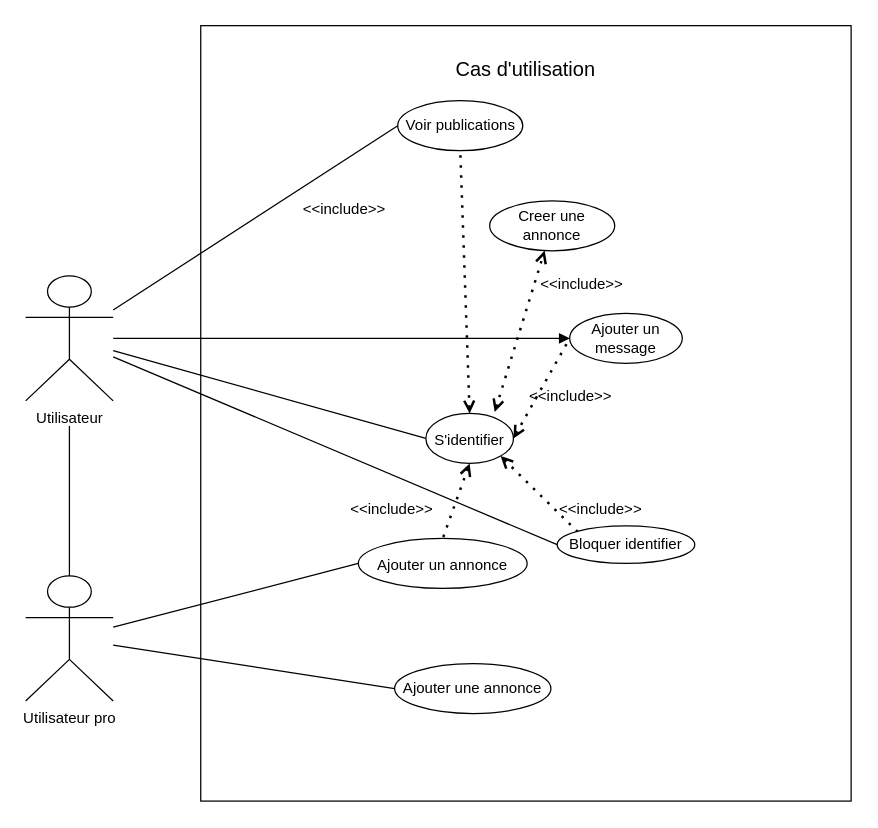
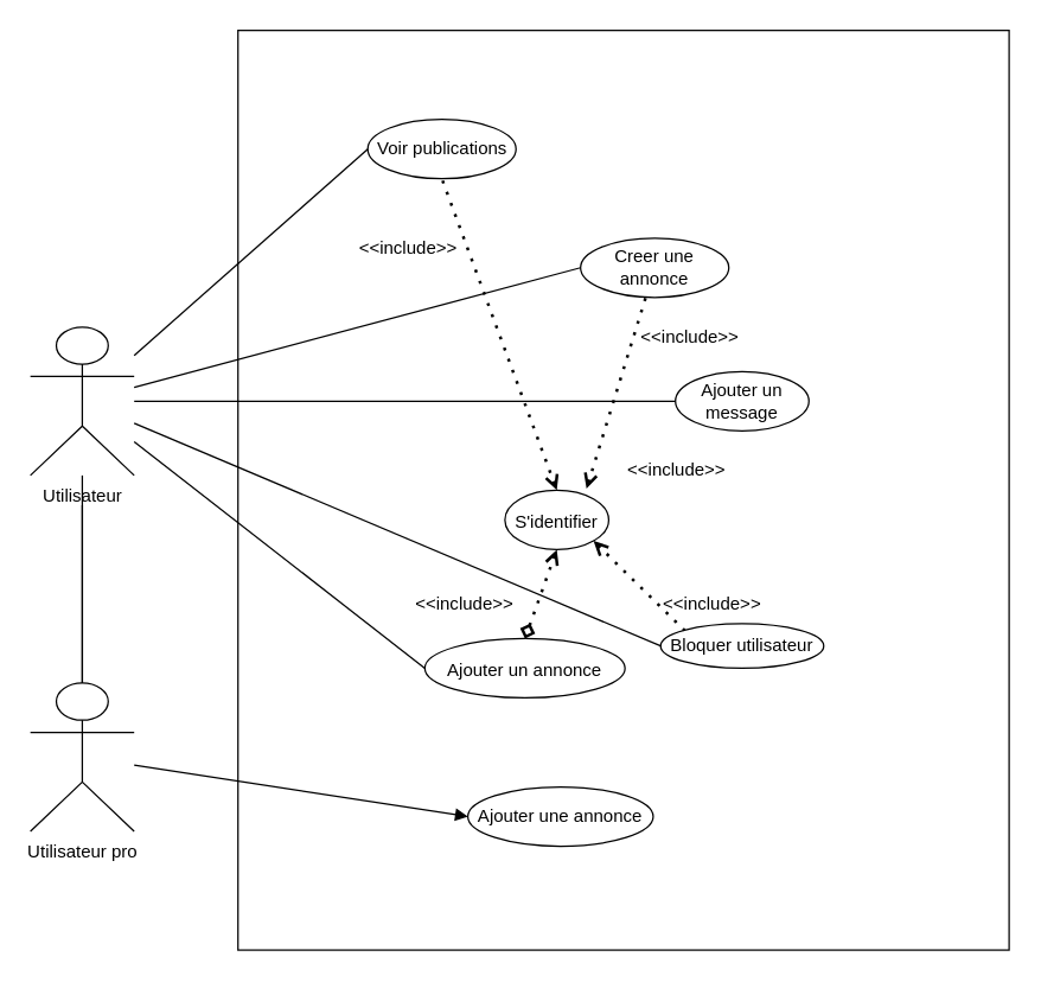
  <mxCell id="0" />
  <mxCell id="1" parent="0" />
  <mxCell id="2" value="Utilisateur" style="shape=umlActor;verticalLabelPosition=bottom;verticalAlign=top;html=1;outlineConnect=0;" vertex="1" parent="1"><mxGeometry x="20" y="220" width="70" height="100" as="geometry" /></mxCell>
  <mxCell id="3" value="" style="rounded=0;whiteSpace=wrap;html=1;" vertex="1" parent="1"><mxGeometry x="160" y="20" width="520" height="620" as="geometry" /></mxCell>
- <mxCell id="4" value="&lt;font style=&quot;font-size: 16px;&quot;&gt;Cas d'utilisation&lt;/font&gt;" style="text;html=1;strokeColor=none;fillColor=none;align=center;verticalAlign=middle;whiteSpace=wrap;rounded=0;" vertex="1" parent="1"><mxGeometry x="315" y="40" width="210" height="30" as="geometry" /></mxCell>
  <mxCell id="5" value="&lt;font style=&quot;font-size: 12px;&quot;&gt;S'identifier&lt;/font&gt;" style="ellipse;whiteSpace=wrap;html=1;fontSize=16;" vertex="1" parent="1"><mxGeometry x="340" y="330" width="70" height="40" as="geometry" /></mxCell>
- <mxCell id="6" value="" style="endArrow=none;html=1;rounded=0;fontSize=16;entryX=0;entryY=0.5;entryDx=0;entryDy=0;" edge="1" parent="1" source="2" target="5"><mxGeometry width="50" height="50" relative="1" as="geometry"><mxPoint x="330" y="370" as="sourcePoint" /><mxPoint x="380" y="320" as="targetPoint" /></mxGeometry></mxCell>
+ <mxCell id="6" value="" style="endArrow=none;html=1;rounded=0;fontSize=16;" edge="1" parent="1" source="2" target="19"><mxGeometry width="50" height="50" relative="1" as="geometry"><mxPoint x="330" y="370" as="sourcePoint" /><mxPoint x="380" y="320" as="targetPoint" /></mxGeometry></mxCell>
  <mxCell id="7" value="&lt;font style=&quot;font-size: 12px;&quot;&gt;Ajouter un annonce&lt;/font&gt;" style="ellipse;whiteSpace=wrap;html=1;fontSize=16;" vertex="1" parent="1"><mxGeometry x="286" y="430" width="135" height="40" as="geometry" /></mxCell>
- <mxCell id="8" value="" style="endArrow=none;dashed=1;html=1;dashPattern=1 3;strokeWidth=2;rounded=0;fontSize=16;endFill=0;startArrow=open;startFill=0;exitX=0.5;exitY=1;exitDx=0;exitDy=0;entryX=0.5;entryY=0;entryDx=0;entryDy=0;" edge="1" parent="1" source="5" target="7"><mxGeometry width="50" height="50" relative="1" as="geometry"><mxPoint x="330" y="270" as="sourcePoint" /><mxPoint x="380" y="320" as="targetPoint" /></mxGeometry></mxCell>
+ <mxCell id="8" value="" style="endArrow=diamond;dashed=1;html=1;dashPattern=1 3;strokeWidth=2;rounded=0;fontSize=16;endFill=0;startArrow=open;startFill=0;exitX=0.5;exitY=1;exitDx=0;exitDy=0;entryX=0.5;entryY=0;entryDx=0;entryDy=0;" edge="1" parent="1" source="5" target="7"><mxGeometry width="50" height="50" relative="1" as="geometry"><mxPoint x="330" y="270" as="sourcePoint" /><mxPoint x="380" y="320" as="targetPoint" /></mxGeometry></mxCell>
  <mxCell id="9" value="&lt;font style=&quot;font-size: 12px;&quot;&gt;&amp;lt;&amp;lt;include&amp;gt;&amp;gt;&lt;/font&gt;" style="text;html=1;strokeColor=none;fillColor=none;align=center;verticalAlign=middle;whiteSpace=wrap;rounded=0;fontSize=16;" vertex="1" parent="1"><mxGeometry x="277.5" y="390" width="70" height="30" as="geometry" /></mxCell>
  <mxCell id="10" value="Ajouter un message" style="ellipse;whiteSpace=wrap;html=1;fontSize=12;" vertex="1" parent="1"><mxGeometry x="455" y="250" width="90" height="40" as="geometry" /></mxCell>
- <mxCell id="11" value="" style="endArrow=none;dashed=1;html=1;dashPattern=1 3;strokeWidth=2;rounded=0;fontSize=16;entryX=0;entryY=0.5;entryDx=0;entryDy=0;endFill=0;startArrow=open;startFill=0;exitX=1;exitY=0.5;exitDx=0;exitDy=0;" edge="1" parent="1" source="5" target="10"><mxGeometry width="50" height="50" relative="1" as="geometry"><mxPoint x="325" y="280" as="sourcePoint" /><mxPoint x="325" y="200" as="targetPoint" /></mxGeometry></mxCell>
  <mxCell id="12" value="&lt;font style=&quot;font-size: 12px;&quot;&gt;&amp;lt;&amp;lt;include&amp;gt;&amp;gt;&lt;/font&gt;" style="text;html=1;strokeColor=none;fillColor=none;align=center;verticalAlign=middle;whiteSpace=wrap;rounded=0;fontSize=16;" vertex="1" parent="1"><mxGeometry x="421" y="300" width="70" height="30" as="geometry" /></mxCell>
- <mxCell id="13" value="" style="endArrow=none;html=1;rounded=0;fontSize=12;exitX=0;exitY=0.5;exitDx=0;exitDy=0;" edge="1" parent="1" source="7" target="19"><mxGeometry width="50" height="50" relative="1" as="geometry"><mxPoint x="330" y="370" as="sourcePoint" /><mxPoint x="380" y="320" as="targetPoint" /></mxGeometry></mxCell>
- <mxCell id="14" value="" style="endArrow=block;html=1;rounded=0;fontSize=12;entryX=0;entryY=0.5;entryDx=0;entryDy=0;" edge="1" parent="1" source="2" target="10"><mxGeometry width="50" height="50" relative="1" as="geometry"><mxPoint x="80" y="180" as="sourcePoint" /><mxPoint x="380" y="320" as="targetPoint" /></mxGeometry></mxCell>
- <mxCell id="15" value="Voir publications" style="ellipse;whiteSpace=wrap;html=1;fontSize=12;" vertex="1" parent="1"><mxGeometry x="317.5" y="80" width="100" height="40" as="geometry" /></mxCell>
+ <mxCell id="13" value="" style="endArrow=none;html=1;rounded=0;fontSize=12;exitX=0;exitY=0.5;exitDx=0;exitDy=0;" edge="1" parent="1" source="7" target="2"><mxGeometry width="50" height="50" relative="1" as="geometry"><mxPoint x="330" y="370" as="sourcePoint" /><mxPoint x="380" y="320" as="targetPoint" /></mxGeometry></mxCell>
+ <mxCell id="14" value="" style="endArrow=none;html=1;rounded=0;fontSize=12;entryX=0;entryY=0.5;entryDx=0;entryDy=0;" edge="1" parent="1" source="2" target="10"><mxGeometry width="50" height="50" relative="1" as="geometry"><mxPoint x="80" y="180" as="sourcePoint" /><mxPoint x="380" y="320" as="targetPoint" /></mxGeometry></mxCell>
+ <mxCell id="15" value="Voir publications" style="ellipse;whiteSpace=wrap;html=1;fontSize=12;" vertex="1" parent="1"><mxGeometry x="247.5" y="80" width="100" height="40" as="geometry" /></mxCell>
  <mxCell id="16" value="" style="endArrow=none;html=1;rounded=0;fontSize=12;entryX=0;entryY=0.5;entryDx=0;entryDy=0;" edge="1" parent="1" source="2" target="15"><mxGeometry width="50" height="50" relative="1" as="geometry"><mxPoint x="330" y="370" as="sourcePoint" /><mxPoint x="380" y="320" as="targetPoint" /></mxGeometry></mxCell>
  <mxCell id="17" value="" style="endArrow=none;dashed=1;html=1;dashPattern=1 3;strokeWidth=2;rounded=0;fontSize=16;entryX=0.5;entryY=1;entryDx=0;entryDy=0;endFill=0;startArrow=open;startFill=0;exitX=0.5;exitY=0;exitDx=0;exitDy=0;" edge="1" parent="1" source="5" target="15"><mxGeometry width="50" height="50" relative="1" as="geometry"><mxPoint x="310" y="240" as="sourcePoint" /><mxPoint x="380" y="160" as="targetPoint" /></mxGeometry></mxCell>
  <mxCell id="18" value="&lt;font style=&quot;font-size: 12px;&quot;&gt;&amp;lt;&amp;lt;include&amp;gt;&amp;gt;&lt;/font&gt;" style="text;html=1;strokeColor=none;fillColor=none;align=center;verticalAlign=middle;whiteSpace=wrap;rounded=0;fontSize=16;" vertex="1" parent="1"><mxGeometry x="240" y="150" width="70" height="30" as="geometry" /></mxCell>
  <mxCell id="19" value="Utilisateur pro" style="shape=umlActor;verticalLabelPosition=bottom;verticalAlign=top;html=1;outlineConnect=0;" vertex="1" parent="1"><mxGeometry x="20" y="460" width="70" height="100" as="geometry" /></mxCell>
  <mxCell id="20" value="Ajouter une annonce" style="ellipse;whiteSpace=wrap;html=1;fontSize=12;" vertex="1" parent="1"><mxGeometry x="315" y="530" width="125" height="40" as="geometry" /></mxCell>
- <mxCell id="21" value="" style="endArrow=none;html=1;rounded=0;fontSize=12;entryX=0;entryY=0.5;entryDx=0;entryDy=0;" edge="1" parent="1" source="19" target="20"><mxGeometry width="50" height="50" relative="1" as="geometry"><mxPoint x="330" y="400" as="sourcePoint" /><mxPoint x="380" y="350" as="targetPoint" /></mxGeometry></mxCell>
+ <mxCell id="21" value="" style="endArrow=block;html=1;rounded=0;fontSize=12;entryX=0;entryY=0.5;entryDx=0;entryDy=0;" edge="1" parent="1" source="19" target="20"><mxGeometry width="50" height="50" relative="1" as="geometry"><mxPoint x="330" y="400" as="sourcePoint" /><mxPoint x="380" y="350" as="targetPoint" /></mxGeometry></mxCell>
  <mxCell id="22" value="" style="endArrow=none;html=1;rounded=0;fontSize=12;exitX=0.5;exitY=0;exitDx=0;exitDy=0;exitPerimeter=0;" edge="1" parent="1" source="19"><mxGeometry width="50" height="50" relative="1" as="geometry"><mxPoint x="330" y="400" as="sourcePoint" /><mxPoint x="55" y="340" as="targetPoint" /></mxGeometry></mxCell>
  <mxCell id="23" value="Creer une annonce" style="ellipse;whiteSpace=wrap;html=1;fontSize=12;" vertex="1" parent="1"><mxGeometry x="391" y="160" width="100" height="40" as="geometry" /></mxCell>
+ <mxCell id="24" value="" style="endArrow=none;html=1;rounded=0;fontSize=12;entryX=0;entryY=0.5;entryDx=0;entryDy=0;" edge="1" parent="1" source="2" target="23"><mxGeometry width="50" height="50" relative="1" as="geometry"><mxPoint x="330" y="400" as="sourcePoint" /><mxPoint x="380" y="350" as="targetPoint" /></mxGeometry></mxCell>
  <mxCell id="25" value="&lt;font style=&quot;font-size: 12px;&quot;&gt;&amp;lt;&amp;lt;include&amp;gt;&amp;gt;&lt;/font&gt;" style="text;html=1;strokeColor=none;fillColor=none;align=center;verticalAlign=middle;whiteSpace=wrap;rounded=0;fontSize=16;" vertex="1" parent="1"><mxGeometry x="430" y="210" width="70" height="30" as="geometry" /></mxCell>
- <mxCell id="26" value="" style="endArrow=open;dashed=1;html=1;dashPattern=1 3;strokeWidth=2;rounded=0;fontSize=16;endFill=0;startArrow=open;startFill=0;exitX=0.786;exitY=-0.025;exitDx=0;exitDy=0;exitPerimeter=0;" edge="1" parent="1" source="5" target="23"><mxGeometry width="50" height="50" relative="1" as="geometry"><mxPoint x="360" y="340" as="sourcePoint" /><mxPoint x="307.5" y="130" as="targetPoint" /></mxGeometry></mxCell>
- <mxCell id="27" value="Bloquer identifier" style="ellipse;whiteSpace=wrap;html=1;fontSize=12;" vertex="1" parent="1"><mxGeometry x="445" y="420" width="110" height="30" as="geometry" /></mxCell>
+ <mxCell id="26" value="" style="endArrow=none;dashed=1;html=1;dashPattern=1 3;strokeWidth=2;rounded=0;fontSize=16;endFill=0;startArrow=open;startFill=0;exitX=0.786;exitY=-0.025;exitDx=0;exitDy=0;exitPerimeter=0;" edge="1" parent="1" source="5" target="23"><mxGeometry width="50" height="50" relative="1" as="geometry"><mxPoint x="360" y="340" as="sourcePoint" /><mxPoint x="307.5" y="130" as="targetPoint" /></mxGeometry></mxCell>
+ <mxCell id="27" value="Bloquer utilisateur" style="ellipse;whiteSpace=wrap;html=1;fontSize=12;" vertex="1" parent="1"><mxGeometry x="445" y="420" width="110" height="30" as="geometry" /></mxCell>
  <mxCell id="28" value="" style="endArrow=none;html=1;rounded=0;fontSize=12;entryX=0;entryY=0.5;entryDx=0;entryDy=0;" edge="1" parent="1" source="2" target="27"><mxGeometry width="50" height="50" relative="1" as="geometry"><mxPoint x="330" y="400" as="sourcePoint" /><mxPoint x="380" y="350" as="targetPoint" /></mxGeometry></mxCell>
  <mxCell id="29" value="" style="endArrow=none;dashed=1;html=1;dashPattern=1 3;strokeWidth=2;rounded=0;fontSize=16;entryX=0;entryY=0;entryDx=0;entryDy=0;endFill=0;startArrow=open;startFill=0;exitX=1;exitY=1;exitDx=0;exitDy=0;" edge="1" parent="1" source="5" target="27"><mxGeometry width="50" height="50" relative="1" as="geometry"><mxPoint x="395" y="360" as="sourcePoint" /><mxPoint x="465" y="280" as="targetPoint" /></mxGeometry></mxCell>
  <mxCell id="30" value="&lt;font style=&quot;font-size: 12px;&quot;&gt;&amp;lt;&amp;lt;include&amp;gt;&amp;gt;&lt;/font&gt;" style="text;html=1;strokeColor=none;fillColor=none;align=center;verticalAlign=middle;whiteSpace=wrap;rounded=0;fontSize=16;" vertex="1" parent="1"><mxGeometry x="445" y="390" width="70" height="30" as="geometry" /></mxCell>
